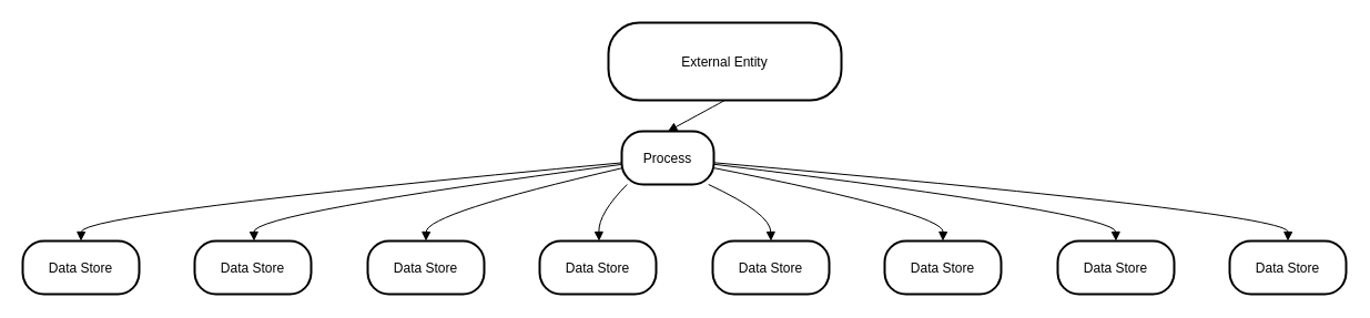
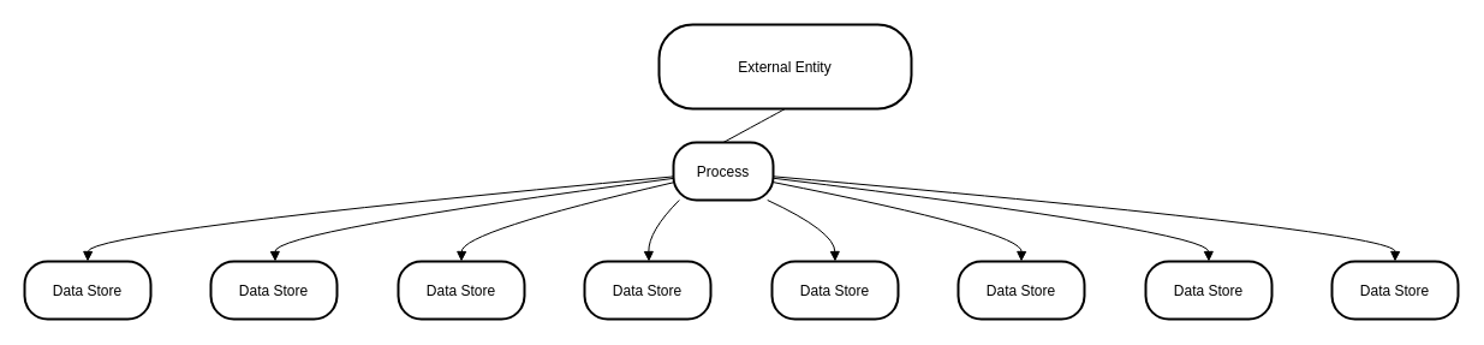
  <mxCell id="0" />
  <mxCell id="1" parent="0" />
  <mxCell id="2" value="External Entity" style="rounded=1;arcSize=40;strokeWidth=2" vertex="1" parent="1"><mxGeometry x="548" y="20" width="210" height="70" as="geometry" /></mxCell>
  <mxCell id="3" value="Process" style="rounded=1;arcSize=40;strokeWidth=2" vertex="1" parent="1"><mxGeometry x="560" y="118" width="83" height="48" as="geometry" /></mxCell>
  <mxCell id="4" value="Data Store" style="rounded=1;arcSize=40;strokeWidth=2" vertex="1" parent="1"><mxGeometry x="20" y="217" width="105" height="48" as="geometry" /></mxCell>
  <mxCell id="5" value="Data Store" style="rounded=1;arcSize=40;strokeWidth=2" vertex="1" parent="1"><mxGeometry x="175" y="217" width="105" height="48" as="geometry" /></mxCell>
  <mxCell id="6" value="Data Store" style="rounded=1;arcSize=40;strokeWidth=2" vertex="1" parent="1"><mxGeometry x="331" y="217" width="105" height="48" as="geometry" /></mxCell>
  <mxCell id="7" value="Data Store" style="rounded=1;arcSize=40;strokeWidth=2" vertex="1" parent="1"><mxGeometry x="486" y="217" width="105" height="48" as="geometry" /></mxCell>
  <mxCell id="8" value="Data Store" style="rounded=1;arcSize=40;strokeWidth=2" vertex="1" parent="1"><mxGeometry x="642" y="217" width="105" height="48" as="geometry" /></mxCell>
  <mxCell id="9" value="Data Store" style="rounded=1;arcSize=40;strokeWidth=2" vertex="1" parent="1"><mxGeometry x="797" y="217" width="105" height="48" as="geometry" /></mxCell>
  <mxCell id="10" value="Data Store" style="rounded=1;arcSize=40;strokeWidth=2" vertex="1" parent="1"><mxGeometry x="953" y="217" width="105" height="48" as="geometry" /></mxCell>
  <mxCell id="11" value="Data Store" style="rounded=1;arcSize=40;strokeWidth=2" vertex="1" parent="1"><mxGeometry x="1108" y="217" width="105" height="48" as="geometry" /></mxCell>
- <mxCell id="12" value="" style="curved=1;startArrow=none;endArrow=block;exitX=0.5;exitY=1.01;entryX=0.5;entryY=0.01;" edge="1" parent="1" source="2" target="3"><mxGeometry relative="1" as="geometry"><Array as="points" /></mxGeometry></mxCell>
+ <mxCell id="12" value="" style="curved=1;startArrow=none;endArrow=none;exitX=0.5;exitY=1.01;entryX=0.5;entryY=0.01;" edge="1" parent="1" source="2" target="3"><mxGeometry relative="1" as="geometry"><Array as="points" /></mxGeometry></mxCell>
  <mxCell id="13" value="" style="curved=1;startArrow=none;endArrow=block;exitX=0.01;exitY=0.59;entryX=0.5;entryY=0;" edge="1" parent="1" source="3" target="4"><mxGeometry relative="1" as="geometry"><Array as="points"><mxPoint x="73" y="192" /></Array></mxGeometry></mxCell>
  <mxCell id="14" value="" style="curved=1;startArrow=none;endArrow=block;exitX=0.01;exitY=0.62;entryX=0.51;entryY=0;" edge="1" parent="1" source="3" target="5"><mxGeometry relative="1" as="geometry"><Array as="points"><mxPoint x="228" y="192" /></Array></mxGeometry></mxCell>
  <mxCell id="15" value="" style="curved=1;startArrow=none;endArrow=block;exitX=0.01;exitY=0.69;entryX=0.5;entryY=0;" edge="1" parent="1" source="3" target="6"><mxGeometry relative="1" as="geometry"><Array as="points"><mxPoint x="384" y="192" /></Array></mxGeometry></mxCell>
  <mxCell id="16" value="" style="curved=1;startArrow=none;endArrow=block;exitX=0.04;exitY=1.02;entryX=0.51;entryY=0;" edge="1" parent="1" source="3" target="7"><mxGeometry relative="1" as="geometry"><Array as="points"><mxPoint x="539" y="192" /></Array></mxGeometry></mxCell>
  <mxCell id="17" value="" style="curved=1;startArrow=none;endArrow=block;exitX=0.96;exitY=1.02;entryX=0.5;entryY=0;" edge="1" parent="1" source="3" target="8"><mxGeometry relative="1" as="geometry"><Array as="points"><mxPoint x="694" y="192" /></Array></mxGeometry></mxCell>
  <mxCell id="18" value="" style="curved=1;startArrow=none;endArrow=block;exitX=1;exitY=0.69;entryX=0.5;entryY=0;" edge="1" parent="1" source="3" target="9"><mxGeometry relative="1" as="geometry"><Array as="points"><mxPoint x="850" y="192" /></Array></mxGeometry></mxCell>
  <mxCell id="19" value="" style="curved=1;startArrow=none;endArrow=block;exitX=1;exitY=0.62;entryX=0.5;entryY=0;" edge="1" parent="1" source="3" target="10"><mxGeometry relative="1" as="geometry"><Array as="points"><mxPoint x="1005" y="192" /></Array></mxGeometry></mxCell>
  <mxCell id="20" value="" style="curved=1;startArrow=none;endArrow=block;exitX=1;exitY=0.59;entryX=0.5;entryY=0;" edge="1" parent="1" source="3" target="11"><mxGeometry relative="1" as="geometry"><Array as="points"><mxPoint x="1161" y="192" /></Array></mxGeometry></mxCell>
